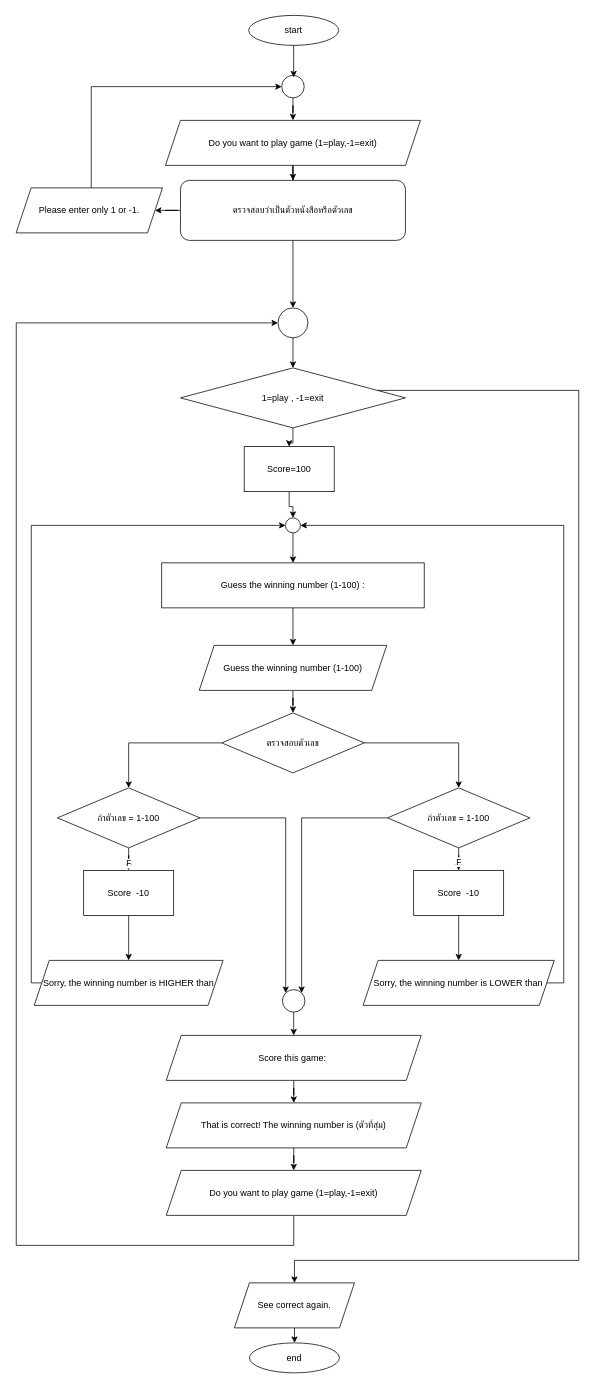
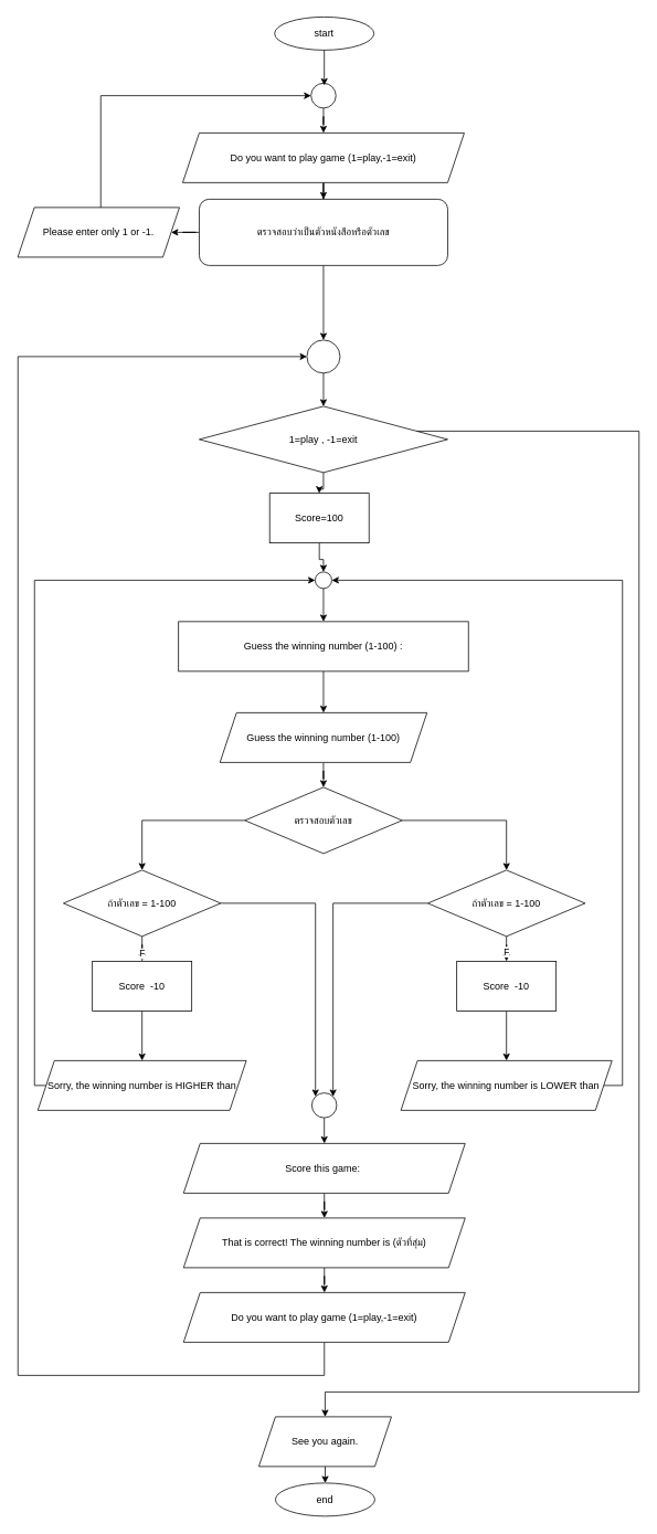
  <mxCell id="0" />
  <mxCell id="1" parent="0" />
  <mxCell id="2" value="start" style="ellipse;whiteSpace=wrap;html=1;" parent="1" vertex="1"><mxGeometry x="330.92" y="20" width="120" height="40" as="geometry" /></mxCell>
  <mxCell id="3" style="edgeStyle=orthogonalEdgeStyle;rounded=0;orthogonalLoop=1;jettySize=auto;html=1;entryX=0.5;entryY=0;entryDx=0;entryDy=0;" parent="1" source="4" target="48" edge="1"><mxGeometry relative="1" as="geometry" /></mxCell>
  <mxCell id="4" value="Do you want to play game (1=play,-1=exit)" style="shape=parallelogram;perimeter=parallelogramPerimeter;whiteSpace=wrap;html=1;fixedSize=1;" parent="1" vertex="1"><mxGeometry x="219.94" y="160" width="340" height="60" as="geometry" /></mxCell>
  <mxCell id="5" style="edgeStyle=orthogonalEdgeStyle;rounded=0;orthogonalLoop=1;jettySize=auto;html=1;" parent="1" source="7" target="9" edge="1"><mxGeometry relative="1" as="geometry" /></mxCell>
  <mxCell id="6" style="edgeStyle=orthogonalEdgeStyle;rounded=0;orthogonalLoop=1;jettySize=auto;html=1;entryX=0.5;entryY=0;entryDx=0;entryDy=0;" parent="1" source="7" target="54" edge="1"><mxGeometry relative="1" as="geometry"><mxPoint x="771" y="1920" as="targetPoint" /><Array as="points"><mxPoint x="771" y="520" /><mxPoint x="771" y="1680" /><mxPoint x="392" y="1680" /></Array></mxGeometry></mxCell>
  <mxCell id="7" value="1=play , -1=exit" style="rhombus;whiteSpace=wrap;html=1;" parent="1" vertex="1"><mxGeometry x="239.94" y="490" width="300" height="80" as="geometry" /></mxCell>
  <mxCell id="8" style="edgeStyle=orthogonalEdgeStyle;rounded=0;orthogonalLoop=1;jettySize=auto;html=1;entryX=0.5;entryY=0;entryDx=0;entryDy=0;" parent="1" source="9" target="41" edge="1"><mxGeometry relative="1" as="geometry" /></mxCell>
  <mxCell id="9" value="Score=100" style="rounded=0;whiteSpace=wrap;html=1;" parent="1" vertex="1"><mxGeometry x="324.94" y="595" width="120" height="60" as="geometry" /></mxCell>
  <mxCell id="10" style="edgeStyle=orthogonalEdgeStyle;rounded=0;orthogonalLoop=1;jettySize=auto;html=1;" parent="1" source="11" target="16" edge="1"><mxGeometry relative="1" as="geometry" /></mxCell>
  <mxCell id="11" value="Guess the winning number (1-100) :" style="rounded=0;whiteSpace=wrap;html=1;" parent="1" vertex="1"><mxGeometry x="214.94" y="750" width="350" height="60" as="geometry" /></mxCell>
  <mxCell id="12" style="edgeStyle=orthogonalEdgeStyle;rounded=0;orthogonalLoop=1;jettySize=auto;html=1;entryX=0.5;entryY=0;entryDx=0;entryDy=0;" parent="1" source="14" target="20" edge="1"><mxGeometry relative="1" as="geometry" /></mxCell>
  <mxCell id="13" style="edgeStyle=orthogonalEdgeStyle;rounded=0;orthogonalLoop=1;jettySize=auto;html=1;entryX=0.5;entryY=0;entryDx=0;entryDy=0;" parent="1" source="14" target="24" edge="1"><mxGeometry relative="1" as="geometry" /></mxCell>
  <mxCell id="14" value="ตรวจสอบตัวเลข" style="rhombus;whiteSpace=wrap;html=1;" parent="1" vertex="1"><mxGeometry x="294.94" y="950" width="190" height="80" as="geometry" /></mxCell>
  <mxCell id="15" style="edgeStyle=orthogonalEdgeStyle;rounded=0;orthogonalLoop=1;jettySize=auto;html=1;entryX=0.5;entryY=0;entryDx=0;entryDy=0;" parent="1" source="16" target="14" edge="1"><mxGeometry relative="1" as="geometry" /></mxCell>
  <mxCell id="16" value="Guess the winning number (1-100)" style="shape=parallelogram;perimeter=parallelogramPerimeter;whiteSpace=wrap;html=1;fixedSize=1;" parent="1" vertex="1"><mxGeometry x="264.94" y="860" width="250" height="60" as="geometry" /></mxCell>
  <mxCell id="17" style="edgeStyle=orthogonalEdgeStyle;rounded=0;orthogonalLoop=1;jettySize=auto;html=1;" parent="1" source="20" target="28" edge="1"><mxGeometry relative="1" as="geometry" /></mxCell>
  <mxCell id="18" value="F" style="edgeLabel;html=1;align=center;verticalAlign=middle;resizable=0;points=[];" parent="17" vertex="1" connectable="0"><mxGeometry x="0.511" relative="1" as="geometry"><mxPoint as="offset" /></mxGeometry></mxCell>
  <mxCell id="19" style="edgeStyle=orthogonalEdgeStyle;rounded=0;orthogonalLoop=1;jettySize=auto;html=1;entryX=1;entryY=0;entryDx=0;entryDy=0;" parent="1" source="20" target="34" edge="1"><mxGeometry relative="1" as="geometry" /></mxCell>
  <mxCell id="20" value="ถ้าตัวเลข = 1-100" style="rhombus;whiteSpace=wrap;html=1;" parent="1" vertex="1"><mxGeometry x="515.9" y="1050" width="190" height="80" as="geometry" /></mxCell>
  <mxCell id="21" style="edgeStyle=orthogonalEdgeStyle;rounded=0;orthogonalLoop=1;jettySize=auto;html=1;" parent="1" source="24" target="26" edge="1"><mxGeometry relative="1" as="geometry" /></mxCell>
  <mxCell id="22" value="F" style="edgeLabel;html=1;align=center;verticalAlign=middle;resizable=0;points=[];" parent="21" vertex="1" connectable="0"><mxGeometry x="0.605" relative="1" as="geometry"><mxPoint as="offset" /></mxGeometry></mxCell>
  <mxCell id="23" style="edgeStyle=orthogonalEdgeStyle;rounded=0;orthogonalLoop=1;jettySize=auto;html=1;entryX=0;entryY=0;entryDx=0;entryDy=0;" parent="1" source="24" target="34" edge="1"><mxGeometry relative="1" as="geometry" /></mxCell>
  <mxCell id="24" value="ถ้าตัวเลข = 1-100" style="rhombus;whiteSpace=wrap;html=1;" parent="1" vertex="1"><mxGeometry x="75.9" y="1050" width="190" height="80" as="geometry" /></mxCell>
  <mxCell id="25" style="edgeStyle=orthogonalEdgeStyle;rounded=0;orthogonalLoop=1;jettySize=auto;html=1;entryX=0.5;entryY=0;entryDx=0;entryDy=0;" parent="1" source="26" target="30" edge="1"><mxGeometry relative="1" as="geometry" /></mxCell>
  <mxCell id="26" value="Score&amp;nbsp; -10" style="rounded=0;whiteSpace=wrap;html=1;" parent="1" vertex="1"><mxGeometry x="110.9" y="1160" width="120" height="60" as="geometry" /></mxCell>
  <mxCell id="27" style="edgeStyle=orthogonalEdgeStyle;rounded=0;orthogonalLoop=1;jettySize=auto;html=1;entryX=0.5;entryY=0;entryDx=0;entryDy=0;" parent="1" source="28" target="32" edge="1"><mxGeometry relative="1" as="geometry" /></mxCell>
  <mxCell id="28" value="Score&amp;nbsp; -10" style="rounded=0;whiteSpace=wrap;html=1;" parent="1" vertex="1"><mxGeometry x="550.9" y="1160" width="120" height="60" as="geometry" /></mxCell>
  <mxCell id="29" style="edgeStyle=orthogonalEdgeStyle;rounded=0;orthogonalLoop=1;jettySize=auto;html=1;entryX=0;entryY=0.5;entryDx=0;entryDy=0;" parent="1" source="30" target="41" edge="1"><mxGeometry relative="1" as="geometry"><Array as="points"><mxPoint x="41" y="1310" /><mxPoint x="41" y="700" /></Array></mxGeometry></mxCell>
  <mxCell id="30" value="Sorry, the winning number is HIGHER than" style="shape=parallelogram;perimeter=parallelogramPerimeter;whiteSpace=wrap;html=1;fixedSize=1;" parent="1" vertex="1"><mxGeometry x="45.03" y="1280" width="251.74" height="60" as="geometry" /></mxCell>
  <mxCell id="31" style="edgeStyle=orthogonalEdgeStyle;rounded=0;orthogonalLoop=1;jettySize=auto;html=1;entryX=1;entryY=0.5;entryDx=0;entryDy=0;" parent="1" source="32" target="41" edge="1"><mxGeometry relative="1" as="geometry"><Array as="points"><mxPoint x="751" y="1310" /><mxPoint x="751" y="700" /></Array></mxGeometry></mxCell>
  <mxCell id="32" value="Sorry, the winning number is LOWER than" style="shape=parallelogram;perimeter=parallelogramPerimeter;whiteSpace=wrap;html=1;fixedSize=1;" parent="1" vertex="1"><mxGeometry x="483.45" y="1280" width="254.9" height="60" as="geometry" /></mxCell>
  <mxCell id="33" style="edgeStyle=orthogonalEdgeStyle;rounded=0;orthogonalLoop=1;jettySize=auto;html=1;" parent="1" source="34" target="39" edge="1"><mxGeometry relative="1" as="geometry" /></mxCell>
  <mxCell id="34" value="" style="ellipse;whiteSpace=wrap;html=1;aspect=fixed;" parent="1" vertex="1"><mxGeometry x="375.9" y="1319" width="30" height="30" as="geometry" /></mxCell>
  <mxCell id="35" style="edgeStyle=orthogonalEdgeStyle;rounded=0;orthogonalLoop=1;jettySize=auto;html=1;" parent="1" source="36" target="7" edge="1"><mxGeometry relative="1" as="geometry" /></mxCell>
  <mxCell id="36" value="" style="ellipse;whiteSpace=wrap;html=1;aspect=fixed;" parent="1" vertex="1"><mxGeometry x="369.94" y="410" width="40" height="40" as="geometry" /></mxCell>
  <mxCell id="37" value="end" style="ellipse;whiteSpace=wrap;html=1;" parent="1" vertex="1"><mxGeometry x="331.94" y="1790" width="120" height="40" as="geometry" /></mxCell>
  <mxCell id="38" style="edgeStyle=orthogonalEdgeStyle;rounded=0;orthogonalLoop=1;jettySize=auto;html=1;" parent="1" source="39" target="43" edge="1"><mxGeometry relative="1" as="geometry" /></mxCell>
  <mxCell id="39" value="Score this game:&amp;nbsp;" style="shape=parallelogram;perimeter=parallelogramPerimeter;whiteSpace=wrap;html=1;fixedSize=1;" parent="1" vertex="1"><mxGeometry x="221" y="1380" width="340" height="60" as="geometry" /></mxCell>
  <mxCell id="40" style="edgeStyle=orthogonalEdgeStyle;rounded=0;orthogonalLoop=1;jettySize=auto;html=1;entryX=0.5;entryY=0;entryDx=0;entryDy=0;" parent="1" source="41" target="11" edge="1"><mxGeometry relative="1" as="geometry" /></mxCell>
  <mxCell id="41" value="" style="ellipse;whiteSpace=wrap;html=1;aspect=fixed;" parent="1" vertex="1"><mxGeometry x="379.94" y="690" width="20" height="20" as="geometry" /></mxCell>
  <mxCell id="42" style="edgeStyle=orthogonalEdgeStyle;rounded=0;orthogonalLoop=1;jettySize=auto;html=1;" parent="1" source="43" target="45" edge="1"><mxGeometry relative="1" as="geometry" /></mxCell>
  <mxCell id="43" value="That is correct! The winning number is (ตัวที่สุ่ม)" style="shape=parallelogram;perimeter=parallelogramPerimeter;whiteSpace=wrap;html=1;fixedSize=1;" parent="1" vertex="1"><mxGeometry x="221" y="1470" width="340" height="60" as="geometry" /></mxCell>
  <mxCell id="44" style="edgeStyle=orthogonalEdgeStyle;rounded=0;orthogonalLoop=1;jettySize=auto;html=1;entryX=0;entryY=0.5;entryDx=0;entryDy=0;" parent="1" source="45" target="36" edge="1"><mxGeometry relative="1" as="geometry"><Array as="points"><mxPoint x="391" y="1660" /><mxPoint x="21" y="1660" /><mxPoint x="21" y="430" /></Array></mxGeometry></mxCell>
  <mxCell id="45" value="Do you want to play game (1=play,-1=exit)" style="shape=parallelogram;perimeter=parallelogramPerimeter;whiteSpace=wrap;html=1;fixedSize=1;" parent="1" vertex="1"><mxGeometry x="221" y="1560" width="340" height="60" as="geometry" /></mxCell>
  <mxCell id="46" style="edgeStyle=orthogonalEdgeStyle;rounded=0;orthogonalLoop=1;jettySize=auto;html=1;" parent="1" source="48" target="50" edge="1"><mxGeometry relative="1" as="geometry" /></mxCell>
  <mxCell id="47" style="edgeStyle=orthogonalEdgeStyle;rounded=0;orthogonalLoop=1;jettySize=auto;html=1;" parent="1" source="48" target="36" edge="1"><mxGeometry relative="1" as="geometry" /></mxCell>
  <mxCell id="48" value="ตรวจสอบว่าเป็นตัวหนังสือหรือตัวเลข" style="whiteSpace=wrap;html=1;rounded=1;" parent="1" vertex="1"><mxGeometry x="239.94" y="240" width="300" height="80" as="geometry" /></mxCell>
  <mxCell id="49" style="edgeStyle=orthogonalEdgeStyle;rounded=0;orthogonalLoop=1;jettySize=auto;html=1;entryX=0;entryY=0.5;entryDx=0;entryDy=0;" parent="1" source="50" target="52" edge="1"><mxGeometry relative="1" as="geometry"><Array as="points"><mxPoint x="121" y="115" /></Array></mxGeometry></mxCell>
  <mxCell id="50" value="Please enter only 1 or -1." style="shape=parallelogram;perimeter=parallelogramPerimeter;whiteSpace=wrap;html=1;fixedSize=1;" parent="1" vertex="1"><mxGeometry x="20.84" y="250" width="195.16" height="60" as="geometry" /></mxCell>
  <mxCell id="51" style="edgeStyle=orthogonalEdgeStyle;rounded=0;orthogonalLoop=1;jettySize=auto;html=1;entryX=0.5;entryY=0;entryDx=0;entryDy=0;" parent="1" source="52" target="4" edge="1"><mxGeometry relative="1" as="geometry" /></mxCell>
  <mxCell id="52" value="" style="ellipse;whiteSpace=wrap;html=1;aspect=fixed;" parent="1" vertex="1"><mxGeometry x="374.94" y="100" width="30" height="30" as="geometry" /></mxCell>
  <mxCell id="53" style="edgeStyle=orthogonalEdgeStyle;rounded=0;orthogonalLoop=1;jettySize=auto;html=1;" parent="1" source="54" target="37" edge="1"><mxGeometry relative="1" as="geometry" /></mxCell>
- <mxCell id="54" value="See correct again." style="shape=parallelogram;perimeter=parallelogramPerimeter;whiteSpace=wrap;html=1;fixedSize=1;" parent="1" vertex="1"><mxGeometry x="311.91" y="1710" width="160.06" height="60" as="geometry" /></mxCell>
+ <mxCell id="54" value="See you again." style="shape=parallelogram;perimeter=parallelogramPerimeter;whiteSpace=wrap;html=1;fixedSize=1;" parent="1" vertex="1"><mxGeometry x="311.91" y="1710" width="160.06" height="60" as="geometry" /></mxCell>
  <mxCell id="55" style="edgeStyle=orthogonalEdgeStyle;rounded=0;orthogonalLoop=1;jettySize=auto;html=1;entryX=0.532;entryY=0.084;entryDx=0;entryDy=0;entryPerimeter=0;" parent="1" source="2" target="52" edge="1"><mxGeometry relative="1" as="geometry" /></mxCell>
